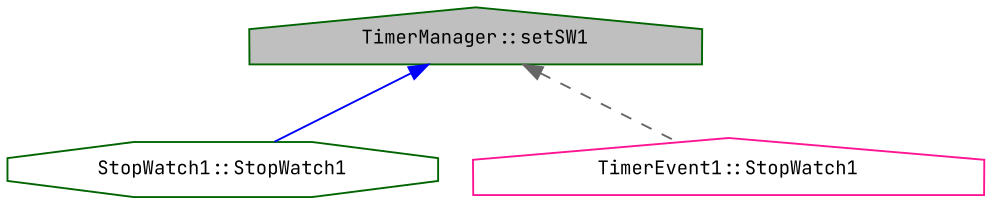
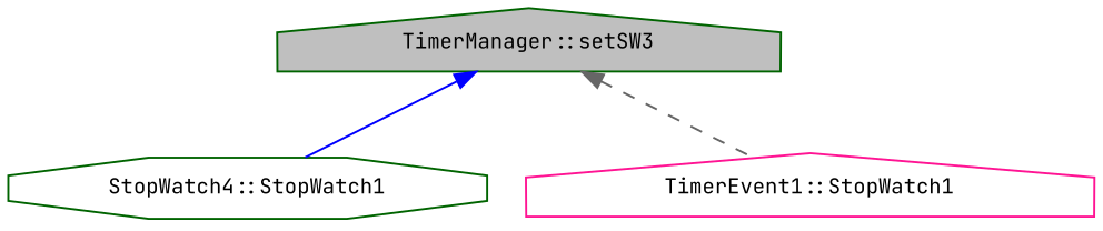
  digraph {
    fontname="JetBrains Mono"
    rankdir=TB
    node [color=darkgreen fillcolor=white fontname="JetBrains Mono" fontsize=10 shape=house style=filled]
    edge [dir=back fontname="JetBrains Mono" fontsize=10 labelfontname=Helvetica labelfontsize=10]
-   n1 [fillcolor=grey75 fontcolor=black height=0.2 label="TimerManager::setSW1" width=0.4]
-   n2 [height=0.2 label="StopWatch1::StopWatch1" shape=octagon width=0.4]
+   n1 [fillcolor=grey75 fontcolor=black height=0.2 label="TimerManager::setSW3" width=0.4]
+   n2 [height=0.2 label="StopWatch4::StopWatch1" shape=octagon width=0.4]
    n3 [color=deeppink height=0.2 label="TimerEvent1::StopWatch1" width=0.4]
    n1 -> n2 [color=blue style=solid]
    n1 -> n3 [color=gray40 style=dashed]
  }
